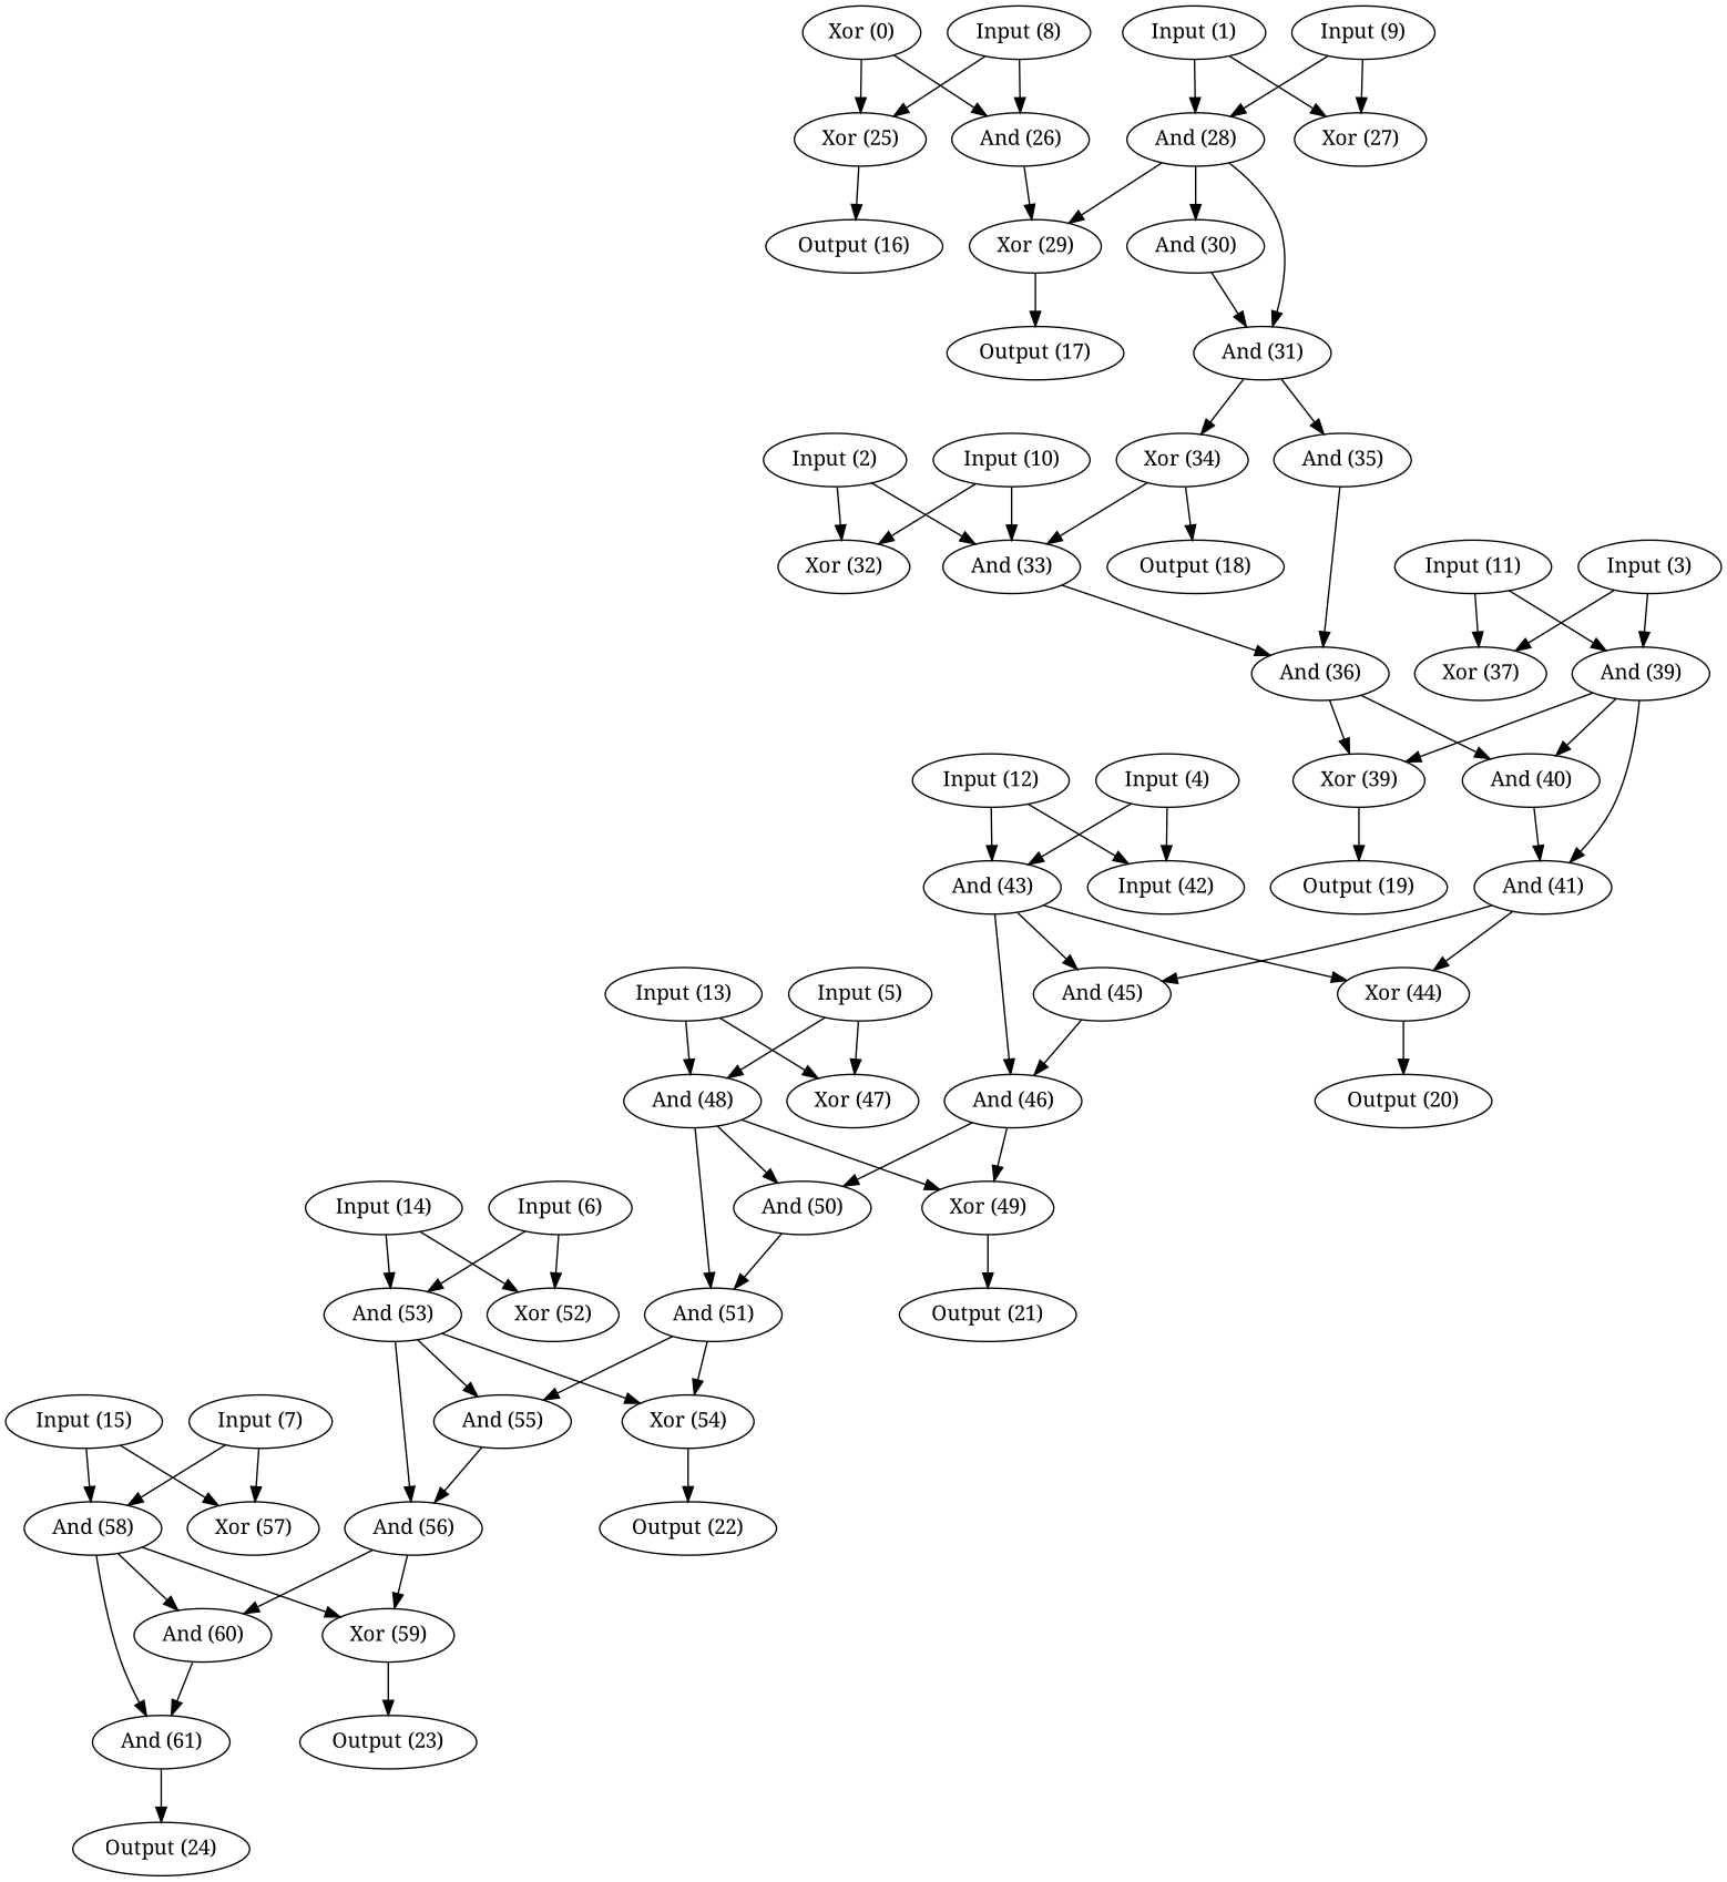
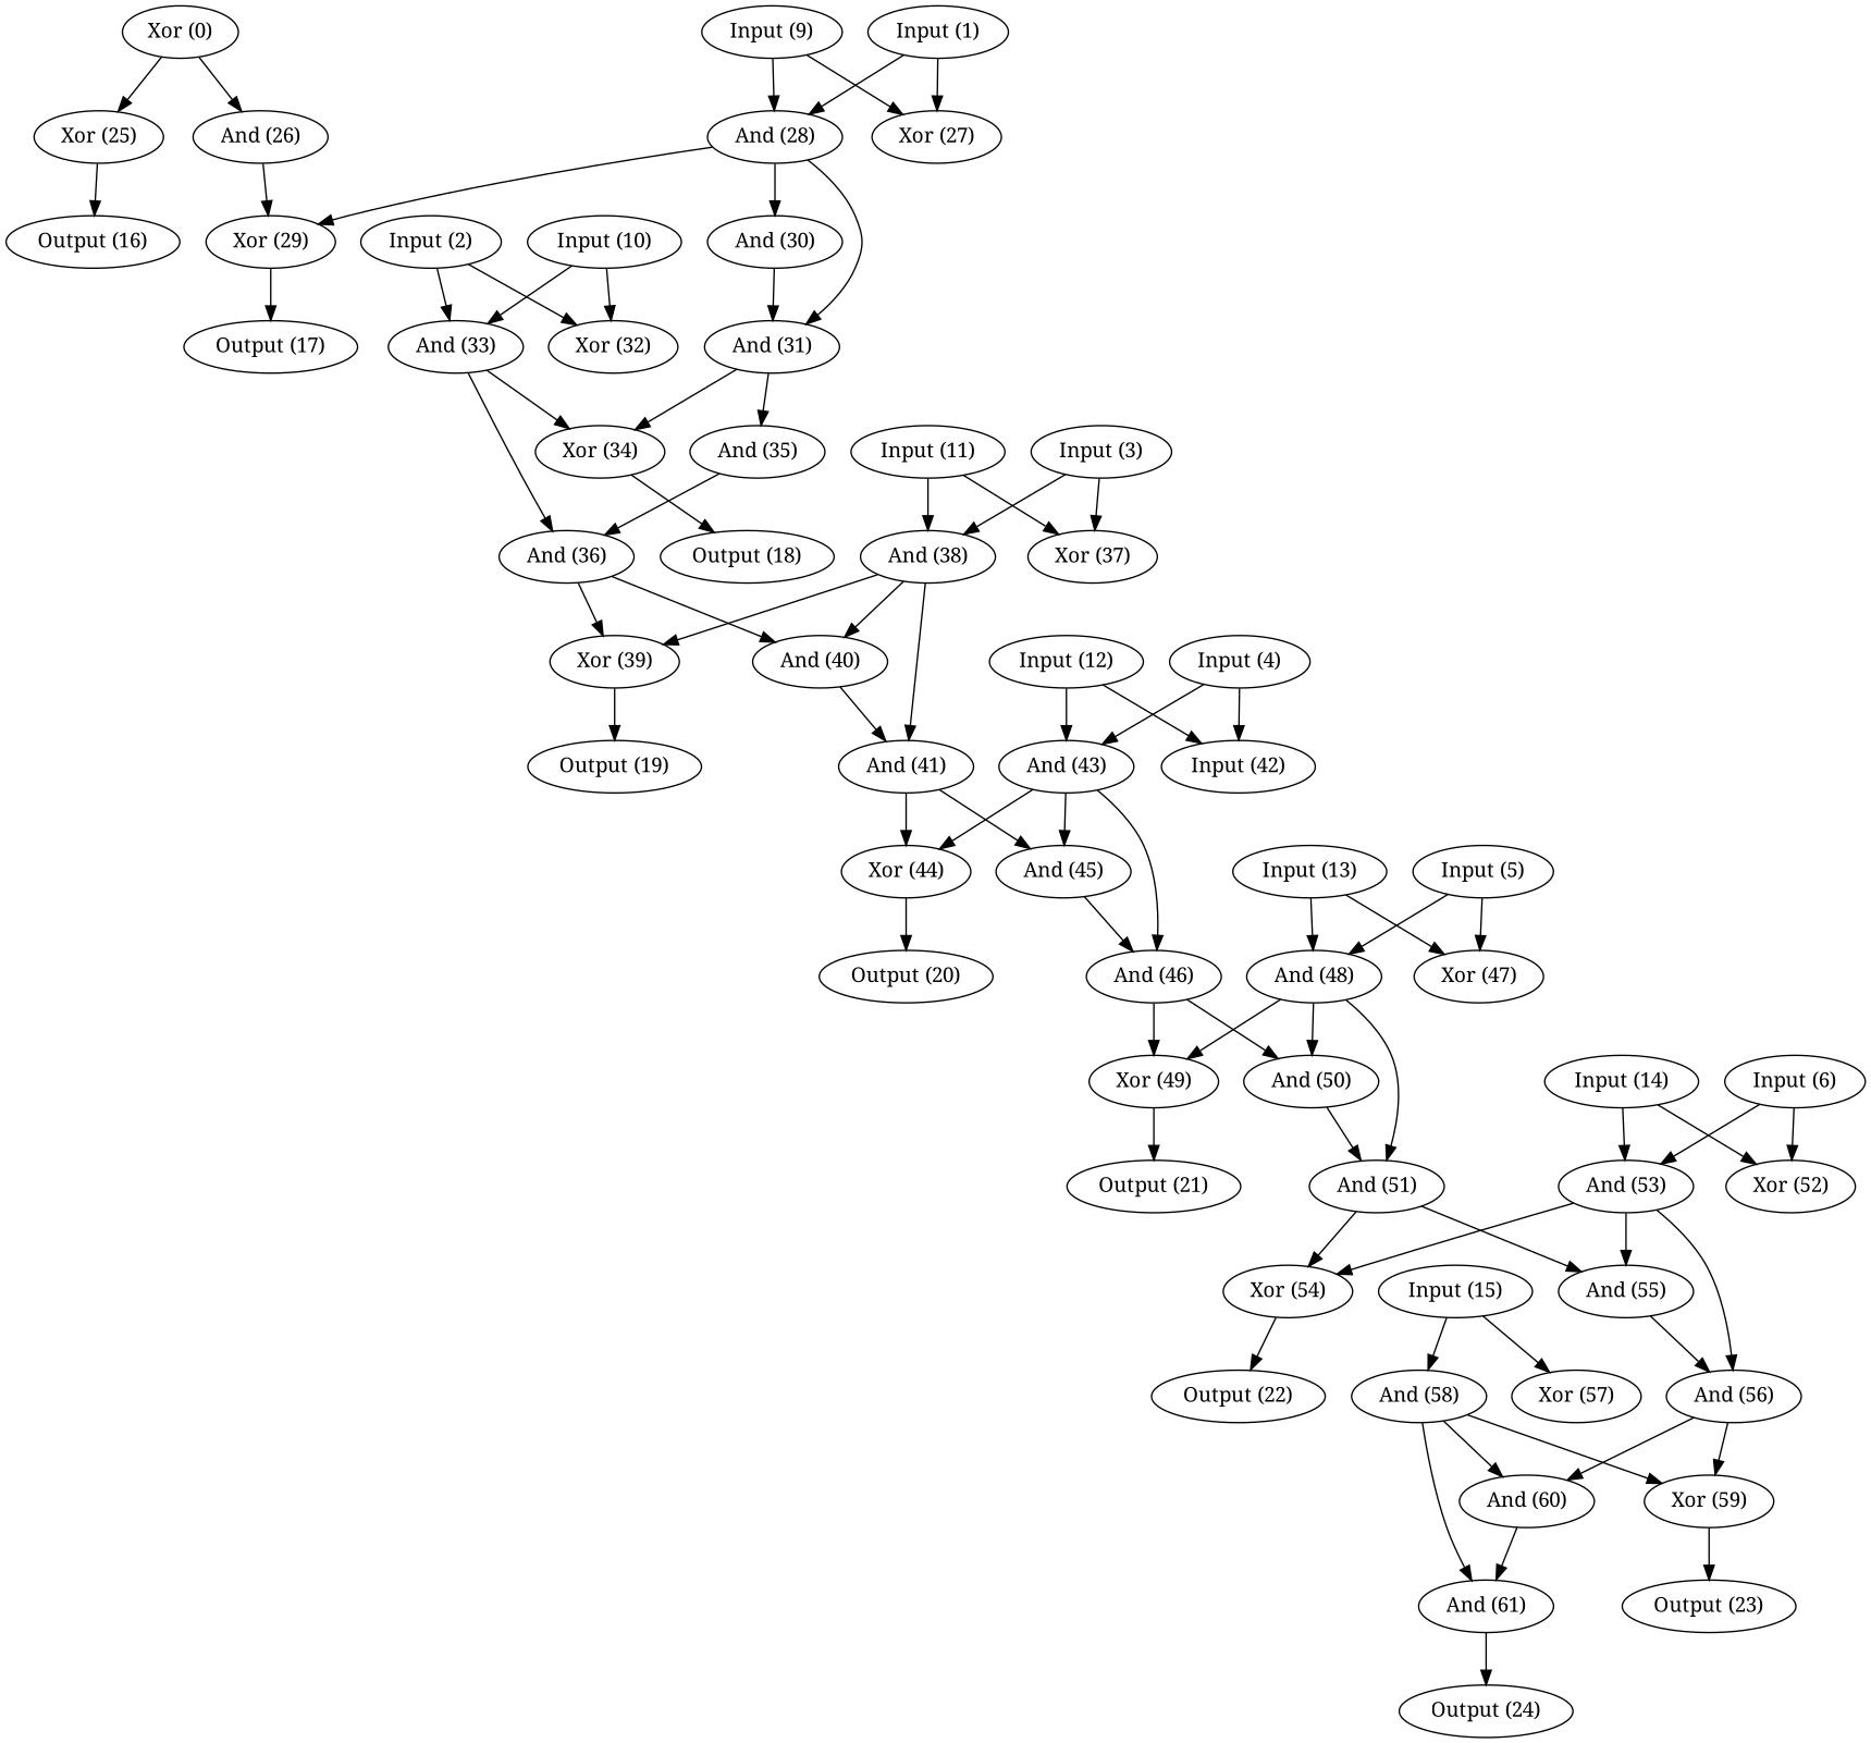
  digraph {
    fontname="Noto Serif"
    node [fontname="Noto Serif"]
    edge [fontname="Noto Serif"]
    n1 [label="Xor (0)"]
    "And (26)"
    "Xor (25)"
    "Xor (29)"
    "Output (16)"
    "And (30)"
    "And (31)"
    "Output (17)"
    "Input (1)"
    "And (28)"
    "Xor (27)"
    "And (35)"
    "Xor (34)"
    "Input (2)"
    "And (33)"
    "Xor (32)"
    "And (36)"
    "Output (18)"
    "And (40)"
    "Xor (39)"
    "Input (3)"
-   "And (38)" [label="And (39)"]
+   "And (38)"
    "Xor (37)"
    "And (41)"
    "Output (19)"
    "And (45)"
    "Xor (44)"
    "Input (4)"
    "And (43)"
    n30 [label="Input (42)"]
    "And (46)"
    "Output (20)"
    "And (50)"
    "Xor (49)"
    "Input (5)"
    "And (48)"
    "Xor (47)"
    "And (51)"
    "Output (21)"
    "And (55)"
    "Xor (54)"
    "Input (6)"
    "And (53)"
    "Xor (52)"
    "And (56)"
    "Output (22)"
    "And (60)"
    "Xor (59)"
-   "Input (7)"
    "And (58)"
    "Xor (57)"
    "And (61)"
    "Output (23)"
    "Output (24)"
-   "Input (8)"
    "Input (9)"
    "Input (10)"
    "Input (11)"
    "Input (12)"
    "Input (13)"
    "Input (14)"
    "Input (15)"
    n1 -> "And (26)"
    n1 -> "Xor (25)"
    "And (26)" -> "Xor (29)"
    "Xor (25)" -> "Output (16)"
    "Xor (29)" -> "Output (17)"
    "And (30)" -> "And (31)"
    "And (31)" -> "And (35)"
    "And (31)" -> "Xor (34)"
    "Input (1)" -> "And (28)"
    "Input (1)" -> "Xor (27)"
    "And (28)" -> "Xor (29)"
    "And (28)" -> "And (30)"
    "And (28)" -> "And (31)"
    "And (35)" -> "And (36)"
    "Xor (34)" -> "Output (18)"
    "Input (2)" -> "And (33)"
    "Input (2)" -> "Xor (32)"
-   "Xor (34)" -> "And (33)"
+   "And (33)" -> "Xor (34)"
    "And (33)" -> "And (36)"
    "And (36)" -> "And (40)"
    "And (36)" -> "Xor (39)"
    "And (40)" -> "And (41)"
    "Xor (39)" -> "Output (19)"
    "Input (3)" -> "And (38)"
    "Input (3)" -> "Xor (37)"
    "And (38)" -> "And (40)"
    "And (38)" -> "Xor (39)"
    "And (38)" -> "And (41)"
    "And (41)" -> "And (45)"
    "And (41)" -> "Xor (44)"
    "And (45)" -> "And (46)"
    "Xor (44)" -> "Output (20)"
    "Input (4)" -> "And (43)"
    "Input (4)" -> n30
    "And (43)" -> "And (45)"
    "And (43)" -> "Xor (44)"
    "And (43)" -> "And (46)"
    "And (46)" -> "And (50)"
    "And (46)" -> "Xor (49)"
    "And (50)" -> "And (51)"
    "Xor (49)" -> "Output (21)"
    "Input (5)" -> "And (48)"
    "Input (5)" -> "Xor (47)"
    "And (48)" -> "And (50)"
    "And (48)" -> "Xor (49)"
    "And (48)" -> "And (51)"
    "And (51)" -> "And (55)"
    "And (51)" -> "Xor (54)"
    "And (55)" -> "And (56)"
    "Xor (54)" -> "Output (22)"
    "Input (6)" -> "And (53)"
    "Input (6)" -> "Xor (52)"
    "And (53)" -> "And (55)"
    "And (53)" -> "Xor (54)"
    "And (53)" -> "And (56)"
    "And (56)" -> "And (60)"
    "And (56)" -> "Xor (59)"
    "And (60)" -> "And (61)"
    "Xor (59)" -> "Output (23)"
-   "Input (7)" -> "And (58)"
-   "Input (7)" -> "Xor (57)"
    "And (58)" -> "And (60)"
    "And (58)" -> "Xor (59)"
    "And (58)" -> "And (61)"
    "And (61)" -> "Output (24)"
-   "Input (8)" -> "And (26)"
-   "Input (8)" -> "Xor (25)"
    "Input (9)" -> "And (28)"
    "Input (9)" -> "Xor (27)"
    "Input (10)" -> "And (33)"
    "Input (10)" -> "Xor (32)"
    "Input (11)" -> "And (38)"
    "Input (11)" -> "Xor (37)"
    "Input (12)" -> "And (43)"
    "Input (12)" -> n30
    "Input (13)" -> "And (48)"
    "Input (13)" -> "Xor (47)"
    "Input (14)" -> "And (53)"
    "Input (14)" -> "Xor (52)"
    "Input (15)" -> "And (58)"
    "Input (15)" -> "Xor (57)"
  }
